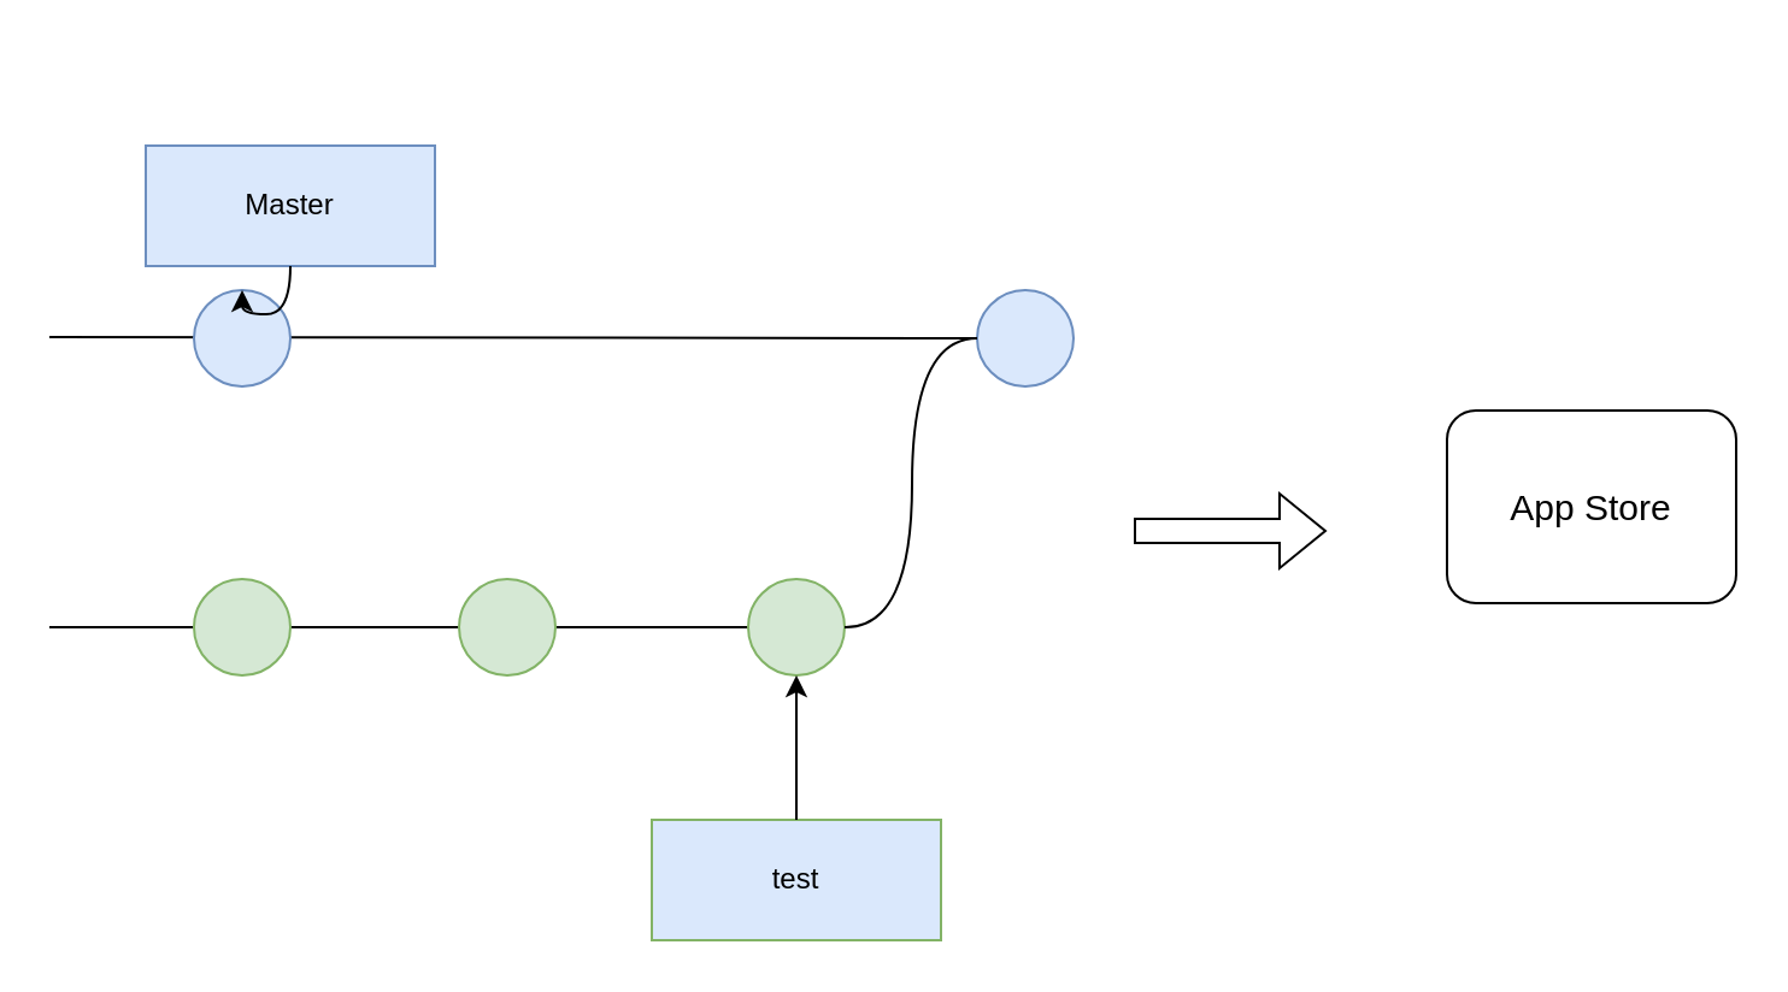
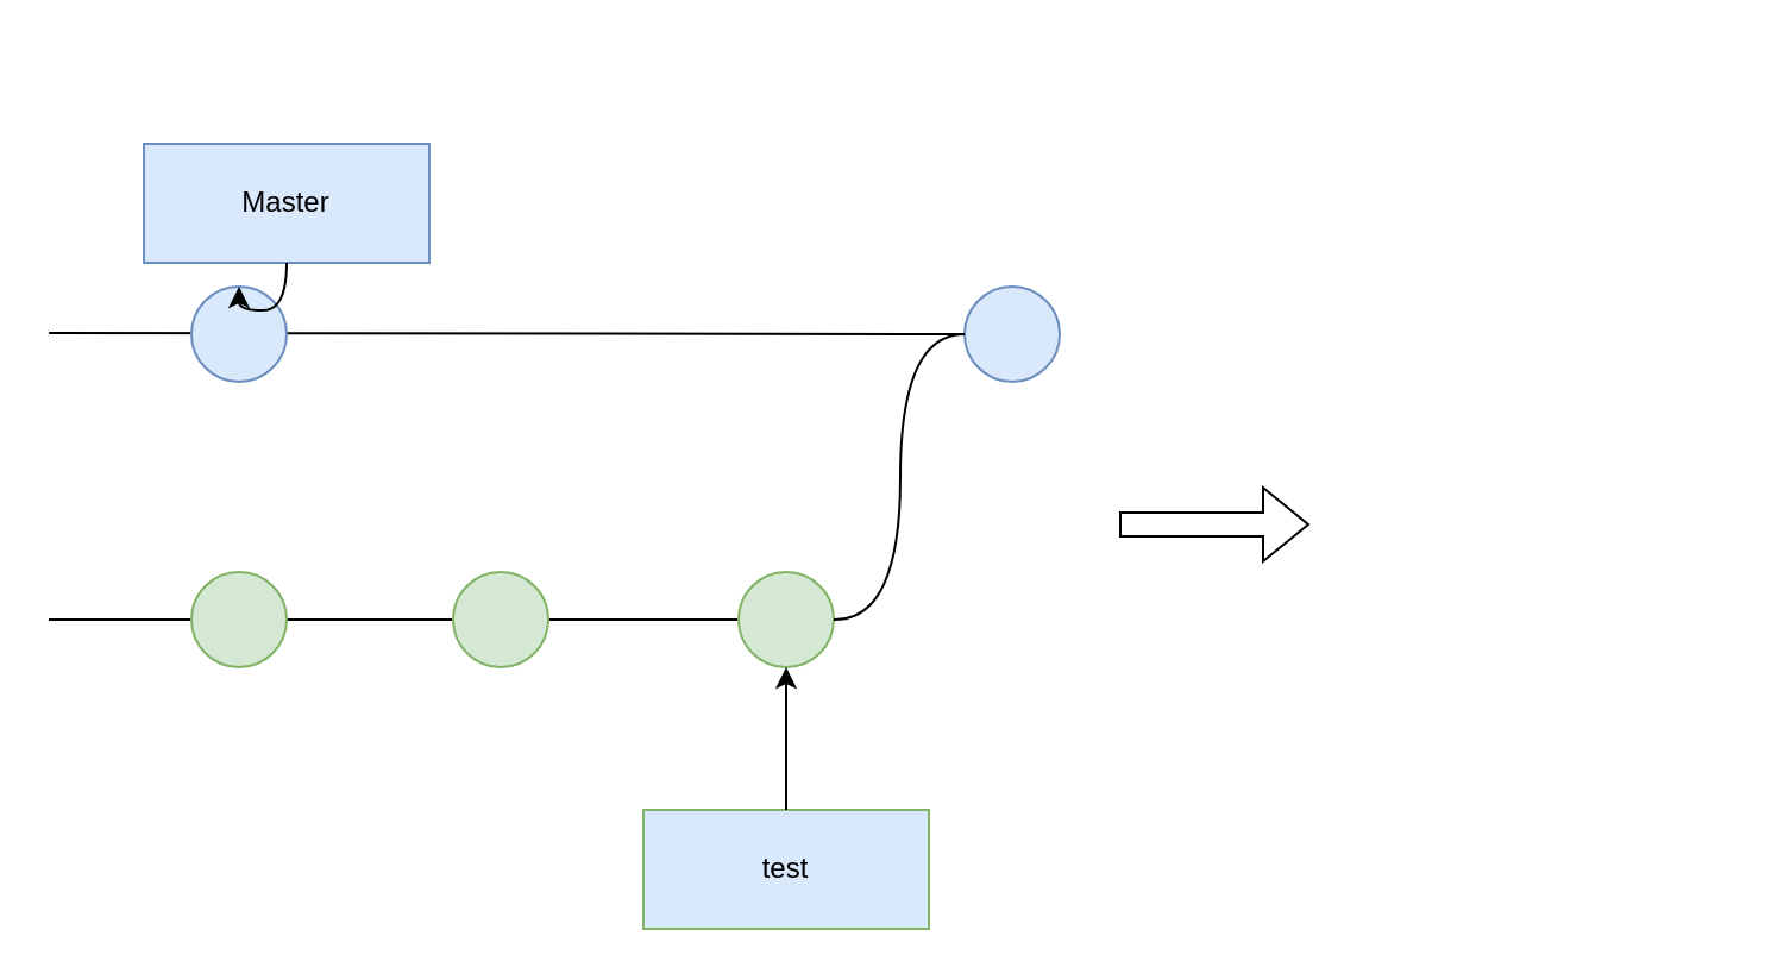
  <mxCell id="0" />
  <mxCell id="1" parent="0" />
  <mxCell id="2" value="" style="group" vertex="1" connectable="0" parent="1"><mxGeometry x="20" y="20" width="425" height="370" as="geometry" /></mxCell>
  <mxCell id="3" value="" style="endArrow=none;html=1;rounded=0;entryX=1;entryY=0.5;entryDx=0;entryDy=0;" edge="1" parent="2" target="11"><mxGeometry width="50" height="50" relative="1" as="geometry"><mxPoint y="240" as="sourcePoint" /><mxPoint x="50" y="190" as="targetPoint" /></mxGeometry></mxCell>
  <mxCell id="4" value="" style="endArrow=none;html=1;rounded=0;entryX=0;entryY=0.5;entryDx=0;entryDy=0;" edge="1" parent="2" target="7"><mxGeometry width="50" height="50" relative="1" as="geometry"><mxPoint y="119.5" as="sourcePoint" /><mxPoint x="330" y="119.5" as="targetPoint" /></mxGeometry></mxCell>
  <mxCell id="5" value="" style="group" vertex="1" connectable="0" parent="2"><mxGeometry x="20" width="405" height="370" as="geometry" /></mxCell>
  <mxCell id="6" value="Master" style="rounded=0;whiteSpace=wrap;html=1;fillColor=#dae8fc;strokeColor=#6c8ebf;" vertex="1" parent="5"><mxGeometry x="20" y="40" width="120" height="50" as="geometry" /></mxCell>
  <mxCell id="7" value="" style="ellipse;whiteSpace=wrap;html=1;aspect=fixed;fillColor=#dae8fc;strokeColor=#6c8ebf;" vertex="1" parent="5"><mxGeometry x="365" y="100" width="40" height="40" as="geometry" /></mxCell>
  <mxCell id="8" value="test" style="rounded=0;whiteSpace=wrap;html=1;fillColor=#dae8fc;strokeColor=#82b366;" vertex="1" parent="5"><mxGeometry x="230" y="320" width="120" height="50" as="geometry" /></mxCell>
  <mxCell id="9" value="" style="ellipse;whiteSpace=wrap;html=1;aspect=fixed;fillColor=#d5e8d4;strokeColor=#82b366;" vertex="1" parent="5"><mxGeometry x="40" y="220" width="40" height="40" as="geometry" /></mxCell>
  <mxCell id="10" value="" style="ellipse;whiteSpace=wrap;html=1;aspect=fixed;fillColor=#d5e8d4;strokeColor=#82b366;" vertex="1" parent="5"><mxGeometry x="150" y="220" width="40" height="40" as="geometry" /></mxCell>
  <mxCell id="11" value="" style="ellipse;whiteSpace=wrap;html=1;aspect=fixed;fillColor=#d5e8d4;strokeColor=#82b366;" vertex="1" parent="5"><mxGeometry x="270" y="220" width="40" height="40" as="geometry" /></mxCell>
  <mxCell id="12" style="edgeStyle=orthogonalEdgeStyle;curved=1;rounded=0;orthogonalLoop=1;jettySize=auto;html=1;" edge="1" parent="5" source="8" target="11"><mxGeometry relative="1" as="geometry" /></mxCell>
  <mxCell id="13" value="" style="ellipse;whiteSpace=wrap;html=1;aspect=fixed;fillColor=#dae8fc;strokeColor=#6c8ebf;" vertex="1" parent="5"><mxGeometry x="40" y="100" width="40" height="40" as="geometry" /></mxCell>
  <mxCell id="14" style="edgeStyle=orthogonalEdgeStyle;curved=1;rounded=0;orthogonalLoop=1;jettySize=auto;html=1;entryX=0.5;entryY=0;entryDx=0;entryDy=0;" edge="1" parent="5" source="6" target="13"><mxGeometry relative="1" as="geometry" /></mxCell>
  <mxCell id="15" value="" style="endArrow=none;html=1;rounded=0;edgeStyle=orthogonalEdgeStyle;curved=1;entryX=0;entryY=0.5;entryDx=0;entryDy=0;" edge="1" parent="5" target="7"><mxGeometry width="50" height="50" relative="1" as="geometry"><mxPoint x="310" y="240" as="sourcePoint" /><mxPoint x="360" y="190" as="targetPoint" /></mxGeometry></mxCell>
  <mxCell id="16" value="" style="shape=flexArrow;endArrow=classic;html=1;rounded=0;curved=1;" edge="1" parent="1"><mxGeometry width="50" height="50" relative="1" as="geometry"><mxPoint x="470" y="220" as="sourcePoint" /><mxPoint x="550" y="220" as="targetPoint" /></mxGeometry></mxCell>
- <mxCell id="17" value="&lt;div style=&quot;font-size: 15px;&quot;&gt;&lt;font style=&quot;font-size: 15px;&quot;&gt;App Store&lt;/font&gt;&lt;/div&gt;" style="rounded=1;whiteSpace=wrap;html=1;" vertex="1" parent="1"><mxGeometry x="600" y="170" width="120" height="80" as="geometry" /></mxCell>
